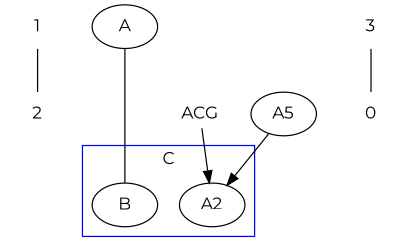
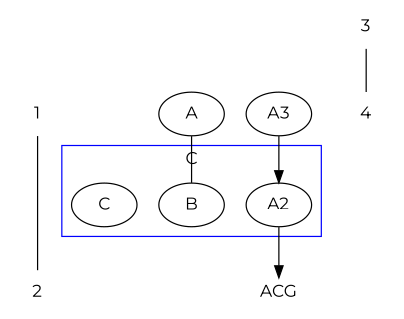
  digraph {
    fontname=Montserrat
    rankdir=TB
    node [fontname=Montserrat shape=none]
    edge [arrowhead=none fontname=Montserrat]
    1
    A [shape=ellipse]
    2
    ACG [height=0 width=0]
-   4 [label=0]
-   A3 [shape=ellipse label=A5]
+   4
+   A3 [shape=ellipse]
    A2 [shape=ellipse]
    B [shape=ellipse]
+   C [shape=ellipse]
    3
    subgraph sub_1 {
      rank=same
      1
      A
    }
    subgraph sub_2 {
      rank=same
      2
      ACG
    }
    subgraph sub_3 {
      rank=same
      4
      A3
    }
    subgraph cluster_4 {
      color=blue
      label=C
      rank=same
      shape=rect
      A2
      B
+     C
    }
    1 -> 2
    A -> B
-   ACG -> A2 [arrowhead=""]
+   A2 -> ACG [arrowhead=""]
    A3 -> A2 [arrowhead=""]
    3 -> 4
  }
